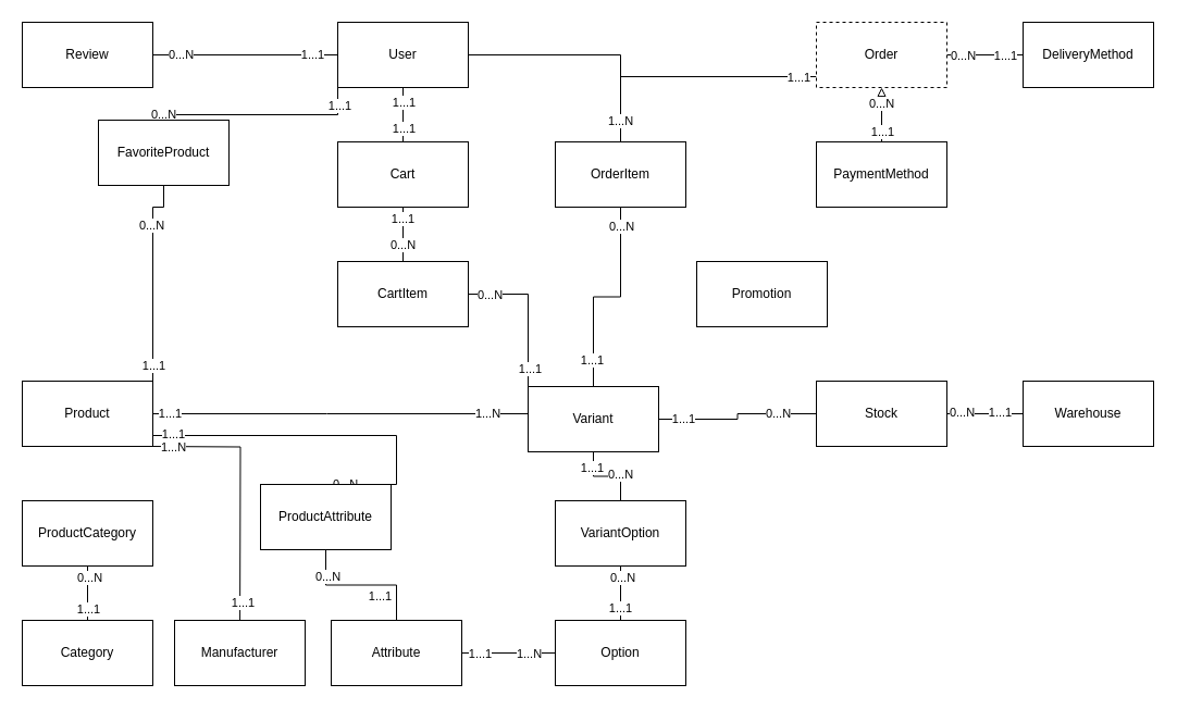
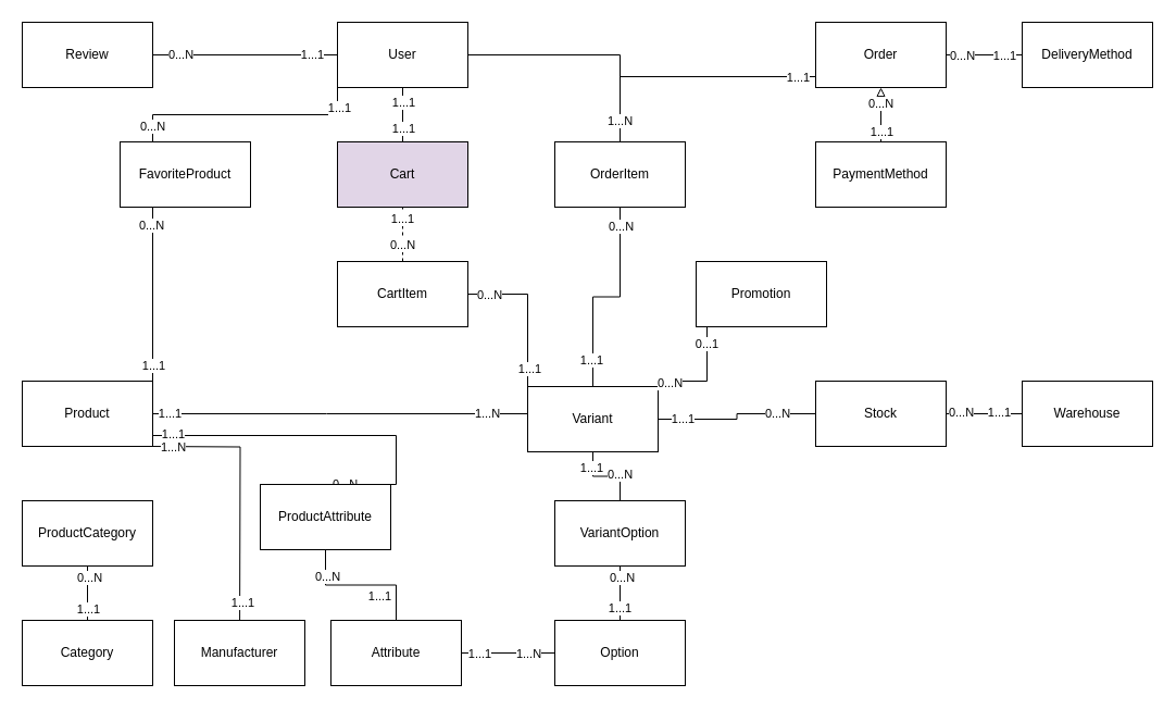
  <mxCell id="0" />
  <mxCell id="1" parent="0" />
  <mxCell id="2" style="rounded=0;orthogonalLoop=1;jettySize=auto;html=1;exitX=0.5;exitY=1;exitDx=0;exitDy=0;entryX=0.5;entryY=0;entryDx=0;entryDy=0;endArrow=none;endFill=0;" edge="1" parent="1" source="9" target="10"><mxGeometry relative="1" as="geometry" /></mxCell>
  <mxCell id="3" value="1...1" style="edgeLabel;html=1;align=center;verticalAlign=middle;resizable=0;points=[];" vertex="1" connectable="0" parent="2"><mxGeometry x="-0.467" relative="1" as="geometry"><mxPoint as="offset" /></mxGeometry></mxCell>
  <mxCell id="4" value="1...1" style="edgeLabel;html=1;align=center;verticalAlign=middle;resizable=0;points=[];" vertex="1" connectable="0" parent="2"><mxGeometry x="0.493" relative="1" as="geometry"><mxPoint as="offset" /></mxGeometry></mxCell>
  <mxCell id="5" style="edgeStyle=orthogonalEdgeStyle;rounded=0;orthogonalLoop=1;jettySize=auto;html=1;exitX=1;exitY=0.5;exitDx=0;exitDy=0;endArrow=none;endFill=0;" edge="1" parent="1" source="9" target="61"><mxGeometry relative="1" as="geometry" /></mxCell>
  <mxCell id="6" style="edgeStyle=orthogonalEdgeStyle;rounded=0;orthogonalLoop=1;jettySize=auto;html=1;exitX=0;exitY=1;exitDx=0;exitDy=0;endArrow=none;endFill=0;" edge="1" parent="1" source="9" target="18"><mxGeometry relative="1" as="geometry"><Array as="points"><mxPoint x="310" y="105" /><mxPoint x="140" y="105" /></Array></mxGeometry></mxCell>
  <mxCell id="7" value="1...1" style="edgeLabel;html=1;align=center;verticalAlign=middle;resizable=0;points=[];" vertex="1" connectable="0" parent="6"><mxGeometry x="-0.84" y="1" relative="1" as="geometry"><mxPoint as="offset" /></mxGeometry></mxCell>
  <mxCell id="8" value="0...N" style="edgeLabel;html=1;align=center;verticalAlign=middle;resizable=0;points=[];" vertex="1" connectable="0" parent="6"><mxGeometry x="0.864" y="-1" relative="1" as="geometry"><mxPoint as="offset" /></mxGeometry></mxCell>
  <mxCell id="9" value="User" style="rounded=0;whiteSpace=wrap;html=1;" vertex="1" parent="1"><mxGeometry x="310" y="20" width="120" height="60" as="geometry" /></mxCell>
- <mxCell id="10" value="Cart" style="rounded=0;whiteSpace=wrap;html=1;" vertex="1" parent="1"><mxGeometry x="310" y="130" width="120" height="60" as="geometry" /></mxCell>
+ <mxCell id="10" value="Cart" style="rounded=0;whiteSpace=wrap;html=1;fillColor=#e1d5e7;" vertex="1" parent="1"><mxGeometry x="310" y="130" width="120" height="60" as="geometry" /></mxCell>
  <mxCell id="11" style="edgeStyle=orthogonalEdgeStyle;rounded=0;orthogonalLoop=1;jettySize=auto;html=1;entryX=0.5;entryY=0;entryDx=0;entryDy=0;endArrow=none;endFill=0;" edge="1" parent="1" source="17" target="61"><mxGeometry relative="1" as="geometry"><Array as="points"><mxPoint x="570" y="70" /></Array></mxGeometry></mxCell>
  <mxCell id="12" value="1...N" style="edgeLabel;html=1;align=center;verticalAlign=middle;resizable=0;points=[];" vertex="1" connectable="0" parent="11"><mxGeometry x="0.521" y="-1" relative="1" as="geometry"><mxPoint y="37" as="offset" /></mxGeometry></mxCell>
  <mxCell id="13" value="1...1" style="edgeLabel;html=1;align=center;verticalAlign=middle;resizable=0;points=[];" vertex="1" connectable="0" parent="11"><mxGeometry x="-0.859" relative="1" as="geometry"><mxPoint as="offset" /></mxGeometry></mxCell>
  <mxCell id="14" style="edgeStyle=orthogonalEdgeStyle;rounded=0;orthogonalLoop=1;jettySize=auto;html=1;exitX=1;exitY=0.5;exitDx=0;exitDy=0;entryX=0;entryY=0.5;entryDx=0;entryDy=0;endArrow=none;endFill=0;" edge="1" parent="1" source="17" target="36"><mxGeometry relative="1" as="geometry" /></mxCell>
  <mxCell id="15" value="0...N" style="edgeLabel;html=1;align=center;verticalAlign=middle;resizable=0;points=[];" vertex="1" connectable="0" parent="14"><mxGeometry x="-0.614" relative="1" as="geometry"><mxPoint as="offset" /></mxGeometry></mxCell>
  <mxCell id="16" value="1...1" style="edgeLabel;html=1;align=center;verticalAlign=middle;resizable=0;points=[];" vertex="1" connectable="0" parent="14"><mxGeometry x="0.513" y="2" relative="1" as="geometry"><mxPoint y="2" as="offset" /></mxGeometry></mxCell>
- <mxCell id="17" value="Order" style="rounded=0;whiteSpace=wrap;html=1;dashed=1;" vertex="1" parent="1"><mxGeometry x="750" y="20" width="120" height="60" as="geometry" /></mxCell>
- <mxCell id="18" value="FavoriteProduct" style="rounded=0;whiteSpace=wrap;html=1;" vertex="1" parent="1"><mxGeometry x="90" y="110" width="120" height="60" as="geometry" /></mxCell>
+ <mxCell id="17" value="Order" style="rounded=0;whiteSpace=wrap;html=1;" vertex="1" parent="1"><mxGeometry x="750" y="20" width="120" height="60" as="geometry" /></mxCell>
+ <mxCell id="18" value="FavoriteProduct" style="rounded=0;whiteSpace=wrap;html=1;" vertex="1" parent="1"><mxGeometry x="110" y="130" width="120" height="60" as="geometry" /></mxCell>
  <mxCell id="19" style="edgeStyle=orthogonalEdgeStyle;rounded=0;orthogonalLoop=1;jettySize=auto;html=1;entryX=0;entryY=0.5;entryDx=0;entryDy=0;endArrow=none;endFill=0;exitX=1;exitY=0.5;exitDx=0;exitDy=0;" edge="1" parent="1" source="26" target="27"><mxGeometry relative="1" as="geometry"><mxPoint x="140" y="360" as="sourcePoint" /><Array as="points"><mxPoint x="300" y="380" /><mxPoint x="300" y="380" /></Array></mxGeometry></mxCell>
  <mxCell id="20" value="1...1" style="edgeLabel;html=1;align=center;verticalAlign=middle;resizable=0;points=[];" vertex="1" connectable="0" parent="19"><mxGeometry x="-0.914" y="1" relative="1" as="geometry"><mxPoint as="offset" /></mxGeometry></mxCell>
  <mxCell id="21" value="1...N" style="edgeLabel;html=1;align=center;verticalAlign=middle;resizable=0;points=[];" vertex="1" connectable="0" parent="19"><mxGeometry x="0.757" y="1" relative="1" as="geometry"><mxPoint as="offset" /></mxGeometry></mxCell>
  <mxCell id="22" style="edgeStyle=orthogonalEdgeStyle;rounded=0;orthogonalLoop=1;jettySize=auto;html=1;entryX=0.5;entryY=0;entryDx=0;entryDy=0;endArrow=none;endFill=0;" edge="1" parent="1"><mxGeometry relative="1" as="geometry"><mxPoint x="140" y="410" as="sourcePoint" /><mxPoint x="220" y="599.94" as="targetPoint" /></mxGeometry></mxCell>
  <mxCell id="23" value="1...N" style="edgeLabel;html=1;align=center;verticalAlign=middle;resizable=0;points=[];" vertex="1" connectable="0" parent="22"><mxGeometry x="-0.856" relative="1" as="geometry"><mxPoint as="offset" /></mxGeometry></mxCell>
  <mxCell id="24" value="1...1" style="edgeLabel;html=1;align=center;verticalAlign=middle;resizable=0;points=[];" vertex="1" connectable="0" parent="22"><mxGeometry x="0.865" y="1" relative="1" as="geometry"><mxPoint as="offset" /></mxGeometry></mxCell>
  <mxCell id="25" value="1...1" style="edgeLabel;html=1;align=center;verticalAlign=middle;resizable=0;points=[];" vertex="1" connectable="0" parent="22"><mxGeometry x="0.652" y="2" relative="1" as="geometry"><mxPoint as="offset" /></mxGeometry></mxCell>
  <mxCell id="26" value="Product" style="rounded=0;whiteSpace=wrap;html=1;" vertex="1" parent="1"><mxGeometry x="20" y="350" width="120" height="60" as="geometry" /></mxCell>
  <mxCell id="27" value="Variant" style="rounded=0;whiteSpace=wrap;html=1;" vertex="1" parent="1"><mxGeometry x="485" y="355" width="120" height="60" as="geometry" /></mxCell>
  <mxCell id="28" value="Manufacturer" style="rounded=0;whiteSpace=wrap;html=1;" vertex="1" parent="1"><mxGeometry x="160" y="570" width="120" height="60" as="geometry" /></mxCell>
  <mxCell id="29" value="ProductCategory" style="rounded=0;whiteSpace=wrap;html=1;" vertex="1" parent="1"><mxGeometry x="20" y="460" width="120" height="60" as="geometry" /></mxCell>
  <mxCell id="30" value="" style="edgeStyle=orthogonalEdgeStyle;rounded=0;orthogonalLoop=1;jettySize=auto;html=1;endArrow=none;endFill=0;" edge="1" parent="1" source="33" target="49"><mxGeometry relative="1" as="geometry" /></mxCell>
  <mxCell id="31" value="0...N" style="edgeLabel;html=1;align=center;verticalAlign=middle;resizable=0;points=[];" vertex="1" connectable="0" parent="30"><mxGeometry x="-0.63" y="2" relative="1" as="geometry"><mxPoint as="offset" /></mxGeometry></mxCell>
  <mxCell id="32" value="1...1" style="edgeLabel;html=1;align=center;verticalAlign=middle;resizable=0;points=[];" vertex="1" connectable="0" parent="30"><mxGeometry x="0.382" y="2" relative="1" as="geometry"><mxPoint as="offset" /></mxGeometry></mxCell>
  <mxCell id="33" value="Stock" style="rounded=0;whiteSpace=wrap;html=1;" vertex="1" parent="1"><mxGeometry x="750" y="350" width="120" height="60" as="geometry" /></mxCell>
  <mxCell id="34" value="Review" style="rounded=0;whiteSpace=wrap;html=1;" vertex="1" parent="1"><mxGeometry x="20" y="20" width="120" height="60" as="geometry" /></mxCell>
  <mxCell id="35" value="Attribute" style="rounded=0;whiteSpace=wrap;html=1;" vertex="1" parent="1"><mxGeometry x="304" y="570" width="120" height="60" as="geometry" /></mxCell>
  <mxCell id="36" value="DeliveryMethod" style="rounded=0;whiteSpace=wrap;html=1;" vertex="1" parent="1"><mxGeometry x="940" y="20" width="120" height="60" as="geometry" /></mxCell>
  <mxCell id="37" style="edgeStyle=orthogonalEdgeStyle;rounded=0;orthogonalLoop=1;jettySize=auto;html=1;exitX=1;exitY=0.5;exitDx=0;exitDy=0;endArrow=none;endFill=0;entryX=0;entryY=0.5;entryDx=0;entryDy=0;" edge="1" parent="1" source="34" target="9"><mxGeometry relative="1" as="geometry"><mxPoint x="200" y="130" as="sourcePoint" /><mxPoint x="250" y="130" as="targetPoint" /></mxGeometry></mxCell>
  <mxCell id="38" value="1...1" style="edgeLabel;html=1;align=center;verticalAlign=middle;resizable=0;points=[];" vertex="1" connectable="0" parent="37"><mxGeometry x="0.717" y="1" relative="1" as="geometry"><mxPoint as="offset" /></mxGeometry></mxCell>
  <mxCell id="39" value="0...N" style="edgeLabel;html=1;align=center;verticalAlign=middle;resizable=0;points=[];" vertex="1" connectable="0" parent="37"><mxGeometry x="-0.702" y="1" relative="1" as="geometry"><mxPoint as="offset" /></mxGeometry></mxCell>
- <mxCell id="40" style="rounded=0;orthogonalLoop=1;jettySize=auto;html=1;exitX=0.5;exitY=0;exitDx=0;exitDy=0;entryX=0.5;entryY=1;entryDx=0;entryDy=0;endArrow=none;endFill=0;" edge="1" parent="1" source="57" target="10"><mxGeometry relative="1" as="geometry"><mxPoint x="430" y="190" as="sourcePoint" /><mxPoint x="360" y="310" as="targetPoint" /></mxGeometry></mxCell>
+ <mxCell id="40" style="rounded=0;orthogonalLoop=1;jettySize=auto;html=1;exitX=0.5;exitY=0;exitDx=0;exitDy=0;entryX=0.5;entryY=1;entryDx=0;entryDy=0;endArrow=none;endFill=0;dashed=1;" edge="1" parent="1" source="57" target="10"><mxGeometry relative="1" as="geometry"><mxPoint x="430" y="190" as="sourcePoint" /><mxPoint x="360" y="310" as="targetPoint" /></mxGeometry></mxCell>
  <mxCell id="41" value="0...N" style="edgeLabel;html=1;align=center;verticalAlign=middle;resizable=0;points=[];" vertex="1" connectable="0" parent="40"><mxGeometry x="-0.352" y="1" relative="1" as="geometry"><mxPoint as="offset" /></mxGeometry></mxCell>
  <mxCell id="42" value="1...1" style="edgeLabel;html=1;align=center;verticalAlign=middle;resizable=0;points=[];" vertex="1" connectable="0" parent="40"><mxGeometry x="0.695" y="1" relative="1" as="geometry"><mxPoint y="2" as="offset" /></mxGeometry></mxCell>
  <mxCell id="43" style="edgeStyle=orthogonalEdgeStyle;rounded=0;orthogonalLoop=1;jettySize=auto;html=1;exitX=0;exitY=0;exitDx=0;exitDy=0;entryX=1;entryY=0.5;entryDx=0;entryDy=0;endArrow=none;endFill=0;" edge="1" parent="1" source="27" target="57"><mxGeometry relative="1" as="geometry"><mxPoint x="450" y="390" as="sourcePoint" /><mxPoint x="370" y="450" as="targetPoint" /></mxGeometry></mxCell>
  <mxCell id="44" value="1...1" style="edgeLabel;html=1;align=center;verticalAlign=middle;resizable=0;points=[];" vertex="1" connectable="0" parent="43"><mxGeometry x="-0.78" y="-1" relative="1" as="geometry"><mxPoint y="-2" as="offset" /></mxGeometry></mxCell>
  <mxCell id="45" value="0...N" style="edgeLabel;html=1;align=center;verticalAlign=middle;resizable=0;points=[];" vertex="1" connectable="0" parent="43"><mxGeometry x="0.844" relative="1" as="geometry"><mxPoint x="8" as="offset" /></mxGeometry></mxCell>
  <mxCell id="46" style="edgeStyle=orthogonalEdgeStyle;rounded=0;orthogonalLoop=1;jettySize=auto;html=1;exitX=0;exitY=0.5;exitDx=0;exitDy=0;entryX=1;entryY=0.5;entryDx=0;entryDy=0;endArrow=none;endFill=0;" edge="1" parent="1" source="33" target="27"><mxGeometry relative="1" as="geometry" /></mxCell>
  <mxCell id="47" value="1...1" style="edgeLabel;html=1;align=center;verticalAlign=middle;resizable=0;points=[];" vertex="1" connectable="0" parent="46"><mxGeometry x="0.712" y="-1" relative="1" as="geometry"><mxPoint as="offset" /></mxGeometry></mxCell>
  <mxCell id="48" value="0...N" style="edgeLabel;html=1;align=center;verticalAlign=middle;resizable=0;points=[];" vertex="1" connectable="0" parent="46"><mxGeometry x="-0.52" y="-1" relative="1" as="geometry"><mxPoint as="offset" /></mxGeometry></mxCell>
  <mxCell id="49" value="Warehouse" style="rounded=0;whiteSpace=wrap;html=1;" vertex="1" parent="1"><mxGeometry x="940" y="350" width="120" height="60" as="geometry" /></mxCell>
  <mxCell id="50" value="" style="edgeStyle=orthogonalEdgeStyle;rounded=0;orthogonalLoop=1;jettySize=auto;html=1;endArrow=block;endFill=0;" edge="1" parent="1" source="53" target="17"><mxGeometry relative="1" as="geometry" /></mxCell>
  <mxCell id="51" value="0...N" style="edgeLabel;html=1;align=center;verticalAlign=middle;resizable=0;points=[];" vertex="1" connectable="0" parent="50"><mxGeometry x="0.434" y="1" relative="1" as="geometry"><mxPoint as="offset" /></mxGeometry></mxCell>
  <mxCell id="52" value="1...1" style="edgeLabel;html=1;align=center;verticalAlign=middle;resizable=0;points=[];" vertex="1" connectable="0" parent="50"><mxGeometry x="-0.621" relative="1" as="geometry"><mxPoint y="-1" as="offset" /></mxGeometry></mxCell>
  <mxCell id="53" value="PaymentMethod" style="rounded=0;whiteSpace=wrap;html=1;" vertex="1" parent="1"><mxGeometry x="750" y="130" width="120" height="60" as="geometry" /></mxCell>
  <mxCell id="54" value="" style="edgeStyle=orthogonalEdgeStyle;rounded=0;orthogonalLoop=1;jettySize=auto;html=1;exitX=0.5;exitY=1;exitDx=0;exitDy=0;entryX=1;entryY=0;entryDx=0;entryDy=0;endArrow=none;endFill=0;" edge="1" parent="1" source="18" target="26"><mxGeometry relative="1" as="geometry"><mxPoint x="490" y="180" as="sourcePoint" /><mxPoint x="316" y="329" as="targetPoint" /><Array as="points"><mxPoint x="140" y="190" /></Array></mxGeometry></mxCell>
  <mxCell id="55" value="1...1" style="edgeLabel;html=1;align=center;verticalAlign=middle;resizable=0;points=[];" vertex="1" connectable="0" parent="54"><mxGeometry x="0.84" relative="1" as="geometry"><mxPoint as="offset" /></mxGeometry></mxCell>
  <mxCell id="56" value="0...N" style="edgeLabel;html=1;align=center;verticalAlign=middle;resizable=0;points=[];" vertex="1" connectable="0" parent="54"><mxGeometry x="-0.513" y="-2" relative="1" as="geometry"><mxPoint as="offset" /></mxGeometry></mxCell>
  <mxCell id="57" value="CartItem" style="rounded=0;whiteSpace=wrap;html=1;" vertex="1" parent="1"><mxGeometry x="310" y="240" width="120" height="60" as="geometry" /></mxCell>
  <mxCell id="58" style="edgeStyle=orthogonalEdgeStyle;rounded=0;orthogonalLoop=1;jettySize=auto;html=1;entryX=0.5;entryY=0;entryDx=0;entryDy=0;endArrow=none;endFill=0;" edge="1" parent="1" source="61" target="27"><mxGeometry relative="1" as="geometry" /></mxCell>
  <mxCell id="59" value="0...N" style="edgeLabel;html=1;align=center;verticalAlign=middle;resizable=0;points=[];" vertex="1" connectable="0" parent="58"><mxGeometry x="-0.821" relative="1" as="geometry"><mxPoint as="offset" /></mxGeometry></mxCell>
  <mxCell id="60" value="1...1" style="edgeLabel;html=1;align=center;verticalAlign=middle;resizable=0;points=[];" vertex="1" connectable="0" parent="58"><mxGeometry x="0.684" y="-2" relative="1" as="geometry"><mxPoint y="5" as="offset" /></mxGeometry></mxCell>
  <mxCell id="61" value="OrderItem" style="rounded=0;whiteSpace=wrap;html=1;" vertex="1" parent="1"><mxGeometry x="510" y="130" width="120" height="60" as="geometry" /></mxCell>
  <mxCell id="62" value="Category" style="rounded=0;whiteSpace=wrap;html=1;" vertex="1" parent="1"><mxGeometry x="20" y="570" width="120" height="60" as="geometry" /></mxCell>
  <mxCell id="63" style="edgeStyle=orthogonalEdgeStyle;rounded=0;orthogonalLoop=1;jettySize=auto;html=1;entryX=0.5;entryY=1;entryDx=0;entryDy=0;endArrow=none;endFill=0;" edge="1" parent="1" source="62" target="29"><mxGeometry relative="1" as="geometry" /></mxCell>
  <mxCell id="64" value="1...1" style="edgeLabel;html=1;align=center;verticalAlign=middle;resizable=0;points=[];" vertex="1" connectable="0" parent="63"><mxGeometry x="-0.557" relative="1" as="geometry"><mxPoint as="offset" /></mxGeometry></mxCell>
  <mxCell id="65" value="0...N" style="edgeLabel;html=1;align=center;verticalAlign=middle;resizable=0;points=[];" vertex="1" connectable="0" parent="63"><mxGeometry x="0.669" y="-1" relative="1" as="geometry"><mxPoint y="2" as="offset" /></mxGeometry></mxCell>
+ <mxCell id="66" style="edgeStyle=orthogonalEdgeStyle;rounded=0;orthogonalLoop=1;jettySize=auto;html=1;entryX=1;entryY=0;entryDx=0;entryDy=0;endArrow=none;endFill=0;" edge="1" parent="1" source="69" target="27"><mxGeometry relative="1" as="geometry"><Array as="points"><mxPoint x="650" y="350" /></Array></mxGeometry></mxCell>
+ <mxCell id="67" value="0...N" style="edgeLabel;html=1;align=center;verticalAlign=middle;resizable=0;points=[];" vertex="1" connectable="0" parent="66"><mxGeometry x="0.7" y="1" relative="1" as="geometry"><mxPoint as="offset" /></mxGeometry></mxCell>
+ <mxCell id="68" value="0...1" style="edgeLabel;html=1;align=center;verticalAlign=middle;resizable=0;points=[];" vertex="1" connectable="0" parent="66"><mxGeometry x="-0.696" y="-1" relative="1" as="geometry"><mxPoint as="offset" /></mxGeometry></mxCell>
  <mxCell id="69" value="Promotion" style="rounded=0;whiteSpace=wrap;html=1;" vertex="1" parent="1"><mxGeometry x="640" y="240" width="120" height="60" as="geometry" /></mxCell>
  <mxCell id="70" style="edgeStyle=orthogonalEdgeStyle;rounded=0;orthogonalLoop=1;jettySize=auto;html=1;entryX=1;entryY=0.5;entryDx=0;entryDy=0;endArrow=none;endFill=0;" edge="1" parent="1" source="73" target="35"><mxGeometry relative="1" as="geometry" /></mxCell>
  <mxCell id="71" value="1...1" style="edgeLabel;html=1;align=center;verticalAlign=middle;resizable=0;points=[];" vertex="1" connectable="0" parent="70"><mxGeometry x="0.619" y="-1" relative="1" as="geometry"><mxPoint y="1" as="offset" /></mxGeometry></mxCell>
  <mxCell id="72" value="1...N" style="edgeLabel;html=1;align=center;verticalAlign=middle;resizable=0;points=[];" vertex="1" connectable="0" parent="70"><mxGeometry x="-0.429" relative="1" as="geometry"><mxPoint as="offset" /></mxGeometry></mxCell>
  <mxCell id="73" value="Option" style="rounded=0;whiteSpace=wrap;html=1;" vertex="1" parent="1"><mxGeometry x="510" y="570" width="120" height="60" as="geometry" /></mxCell>
  <mxCell id="74" style="edgeStyle=orthogonalEdgeStyle;rounded=0;orthogonalLoop=1;jettySize=auto;html=1;exitX=0.5;exitY=0;exitDx=0;exitDy=0;endArrow=none;endFill=0;" edge="1" parent="1" source="80"><mxGeometry relative="1" as="geometry"><mxPoint x="140" y="400" as="targetPoint" /><Array as="points"><mxPoint x="364" y="400" /></Array></mxGeometry></mxCell>
  <mxCell id="75" value="1...1" style="edgeLabel;html=1;align=center;verticalAlign=middle;resizable=0;points=[];" vertex="1" connectable="0" parent="74"><mxGeometry x="0.89" y="-2" relative="1" as="geometry"><mxPoint as="offset" /></mxGeometry></mxCell>
  <mxCell id="76" value="0...N" style="edgeLabel;html=1;align=center;verticalAlign=middle;resizable=0;points=[];" vertex="1" connectable="0" parent="74"><mxGeometry x="-0.899" y="1" relative="1" as="geometry"><mxPoint as="offset" /></mxGeometry></mxCell>
  <mxCell id="77" style="edgeStyle=orthogonalEdgeStyle;rounded=0;orthogonalLoop=1;jettySize=auto;html=1;exitX=0.5;exitY=1;exitDx=0;exitDy=0;entryX=0.5;entryY=0;entryDx=0;entryDy=0;endArrow=none;endFill=0;" edge="1" parent="1" source="80" target="35"><mxGeometry relative="1" as="geometry" /></mxCell>
  <mxCell id="78" value="1...1" style="edgeLabel;html=1;align=center;verticalAlign=middle;resizable=0;points=[];" vertex="1" connectable="0" parent="77"><mxGeometry x="0.247" y="-1" relative="1" as="geometry"><mxPoint x="1" y="9" as="offset" /></mxGeometry></mxCell>
  <mxCell id="79" value="0...N" style="edgeLabel;html=1;align=center;verticalAlign=middle;resizable=0;points=[];" vertex="1" connectable="0" parent="77"><mxGeometry x="-0.625" y="1" relative="1" as="geometry"><mxPoint as="offset" /></mxGeometry></mxCell>
  <mxCell id="80" value="ProductAttribute" style="rounded=0;whiteSpace=wrap;html=1;" vertex="1" parent="1"><mxGeometry x="239" y="445" width="120" height="60" as="geometry" /></mxCell>
  <mxCell id="81" value="" style="edgeStyle=orthogonalEdgeStyle;rounded=0;orthogonalLoop=1;jettySize=auto;html=1;endArrow=none;endFill=0;" edge="1" parent="1" source="87" target="27"><mxGeometry relative="1" as="geometry" /></mxCell>
  <mxCell id="82" value="0...N" style="edgeLabel;html=1;align=center;verticalAlign=middle;resizable=0;points=[];" vertex="1" connectable="0" parent="81"><mxGeometry x="-0.356" y="-2" relative="1" as="geometry"><mxPoint as="offset" /></mxGeometry></mxCell>
  <mxCell id="83" value="1...1" style="edgeLabel;html=1;align=center;verticalAlign=middle;resizable=0;points=[];" vertex="1" connectable="0" parent="81"><mxGeometry x="0.589" y="2" relative="1" as="geometry"><mxPoint as="offset" /></mxGeometry></mxCell>
  <mxCell id="84" value="" style="edgeStyle=orthogonalEdgeStyle;rounded=0;orthogonalLoop=1;jettySize=auto;html=1;endArrow=none;endFill=0;" edge="1" parent="1" source="87" target="73"><mxGeometry relative="1" as="geometry" /></mxCell>
  <mxCell id="85" value="1...1" style="edgeLabel;html=1;align=center;verticalAlign=middle;resizable=0;points=[];" vertex="1" connectable="0" parent="84"><mxGeometry x="0.538" y="-1" relative="1" as="geometry"><mxPoint as="offset" /></mxGeometry></mxCell>
  <mxCell id="86" value="0...N" style="edgeLabel;html=1;align=center;verticalAlign=middle;resizable=0;points=[];" vertex="1" connectable="0" parent="84"><mxGeometry x="-0.589" y="1" relative="1" as="geometry"><mxPoint as="offset" /></mxGeometry></mxCell>
  <mxCell id="87" value="VariantOption" style="rounded=0;whiteSpace=wrap;html=1;" vertex="1" parent="1"><mxGeometry x="510" y="460" width="120" height="60" as="geometry" /></mxCell>
